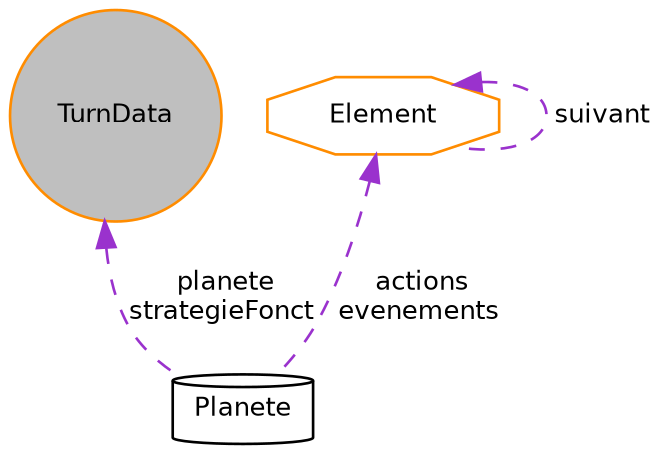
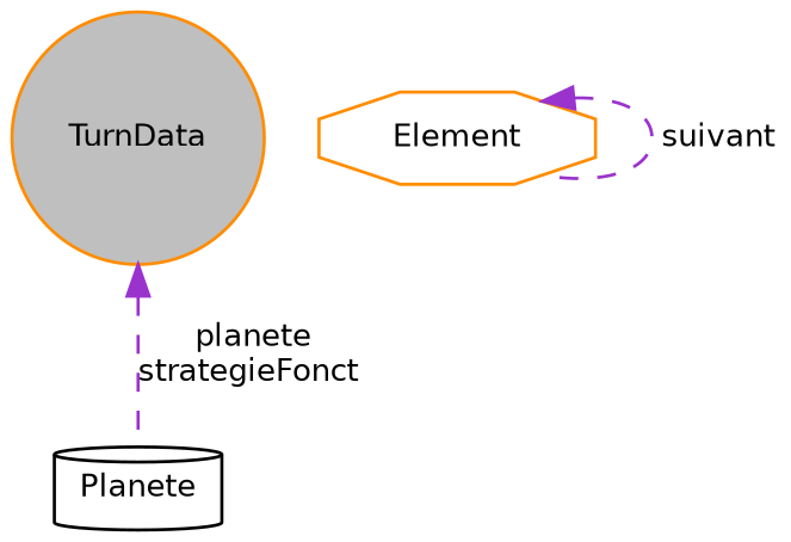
  digraph {
    node [color=darkorange fillcolor=white fontname=Helvetica fontsize=10 style=filled]
    edge [color=darkorchid3 dir=back fontname=Helvetica fontsize=10 labelfontname=Helvetica labelfontsize=10 style=dashed]
    n1 [fillcolor=grey75 fontcolor=black height=0.2 label=TurnData shape=circle width=0.4]
    n2 [color=black height=0.2 label=Planete shape=cylinder width=0.4]
    n3 [height=0.2 label=Element shape=octagon width=0.4]
    n1 -> n2 [label=" planete\nstrategieFonct"]
-   n3 -> n2 [label=" actions\nevenements"]
    n3 -> n3 [label=" suivant"]
  }
